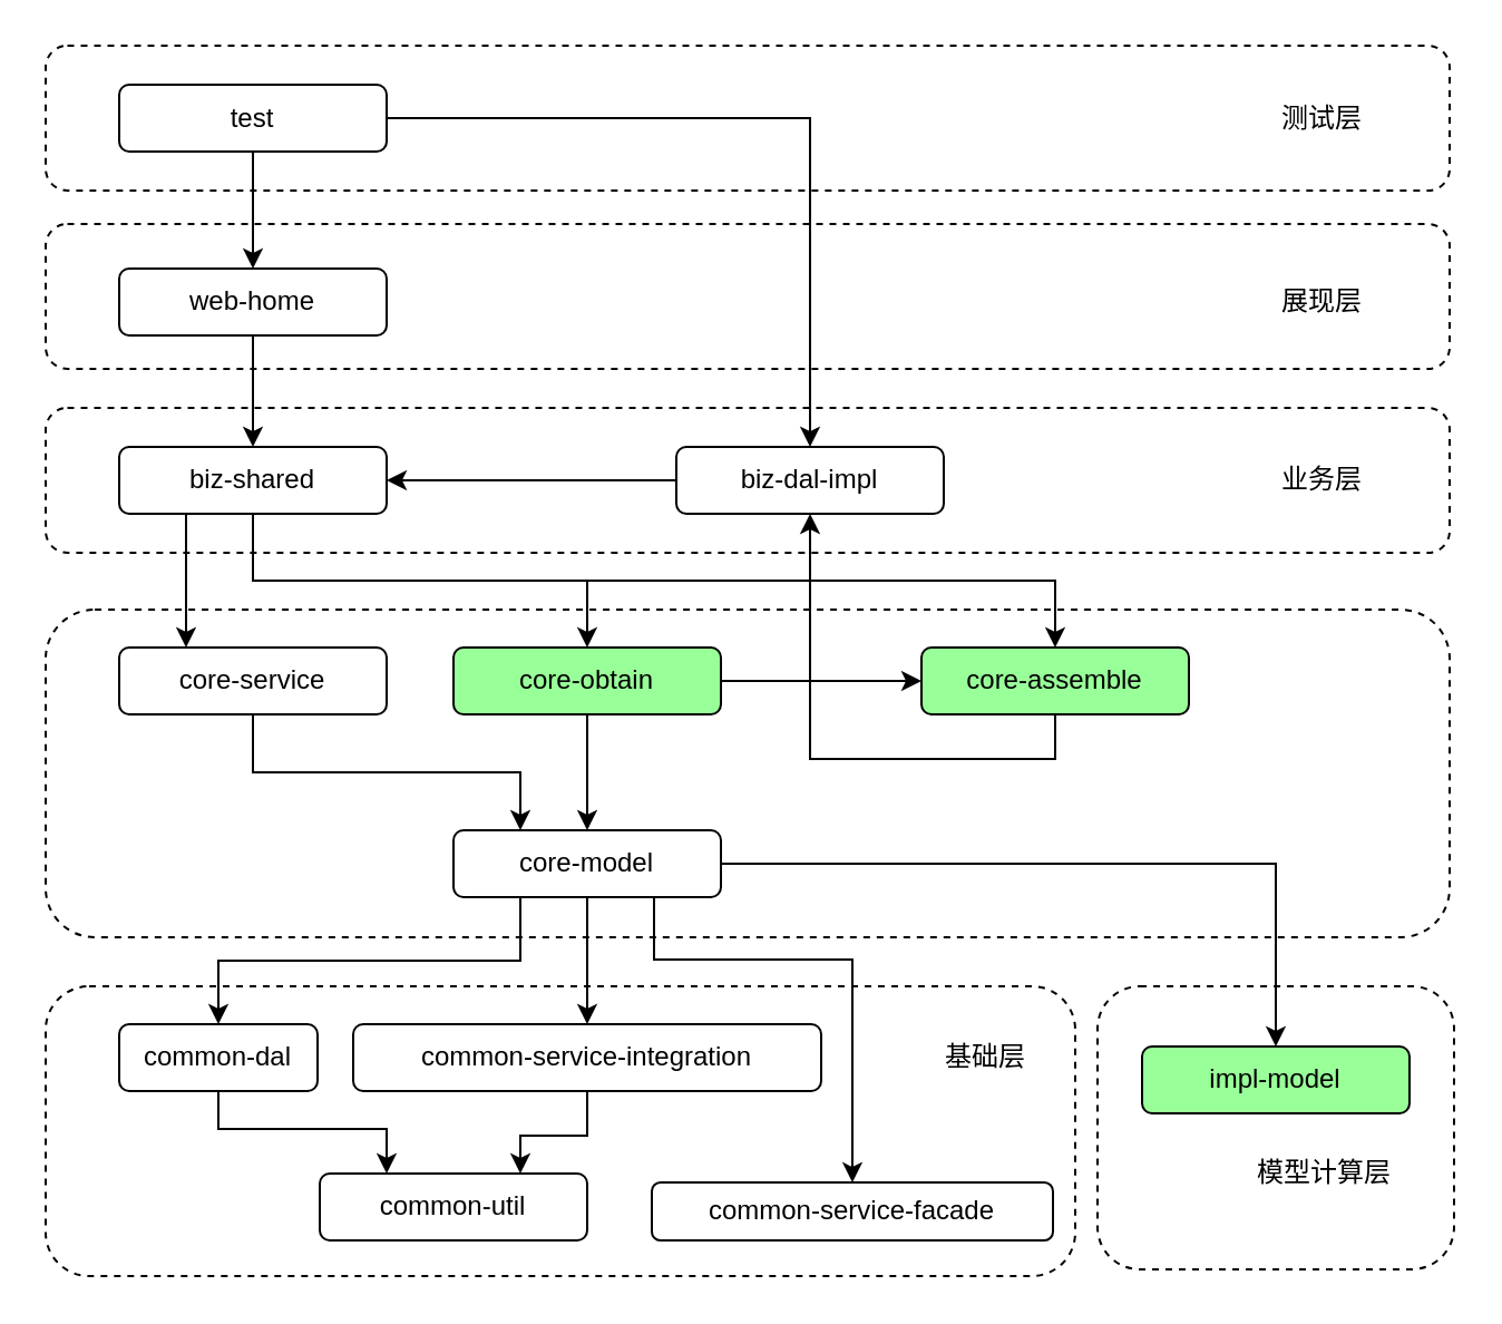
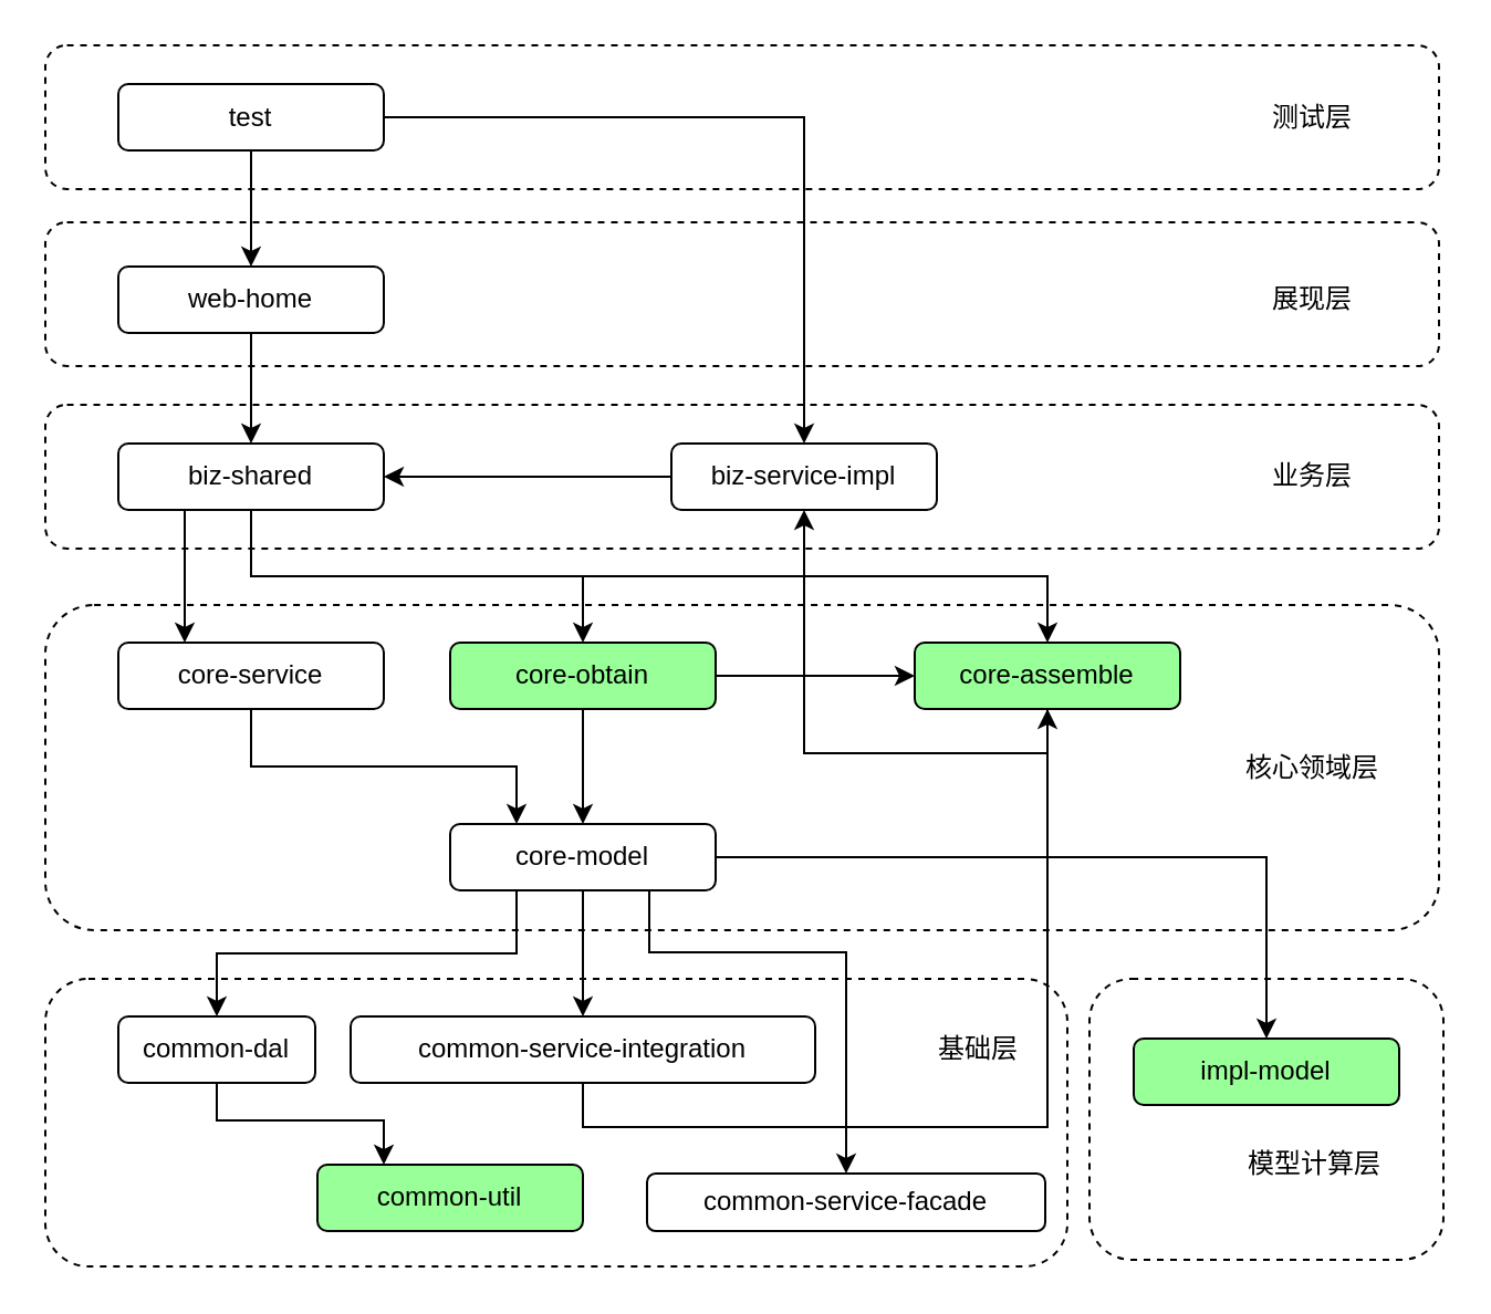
  <mxCell id="0" />
  <mxCell id="1" parent="0" />
  <mxCell id="2" value="" style="rounded=1;whiteSpace=wrap;html=1;dashed=1;" vertex="1" parent="1"><mxGeometry x="492" y="442" width="160" height="127" as="geometry" /></mxCell>
  <mxCell id="3" value="" style="rounded=1;whiteSpace=wrap;html=1;dashed=1;" parent="1" vertex="1"><mxGeometry x="20" y="182.5" width="630" height="65" as="geometry" /></mxCell>
  <mxCell id="4" value="" style="rounded=1;whiteSpace=wrap;html=1;dashed=1;" parent="1" vertex="1"><mxGeometry x="20" y="100" width="630" height="65" as="geometry" /></mxCell>
  <mxCell id="5" value="" style="rounded=1;whiteSpace=wrap;html=1;dashed=1;" parent="1" vertex="1"><mxGeometry x="20" y="273" width="630" height="147" as="geometry" /></mxCell>
  <mxCell id="6" value="" style="rounded=1;whiteSpace=wrap;html=1;dashed=1;" parent="1" vertex="1"><mxGeometry x="20" y="442" width="462" height="130" as="geometry" /></mxCell>
  <mxCell id="7" value="" style="rounded=1;whiteSpace=wrap;html=1;dashed=1;" parent="1" vertex="1"><mxGeometry x="20" y="20" width="630" height="65" as="geometry" /></mxCell>
  <mxCell id="8" style="edgeStyle=orthogonalEdgeStyle;rounded=0;orthogonalLoop=1;jettySize=auto;html=1;exitX=0.5;exitY=1;exitDx=0;exitDy=0;" parent="1" source="10" target="12" edge="1"><mxGeometry relative="1" as="geometry" /></mxCell>
  <mxCell id="9" style="edgeStyle=orthogonalEdgeStyle;rounded=0;orthogonalLoop=1;jettySize=auto;html=1;exitX=1;exitY=0.5;exitDx=0;exitDy=0;entryX=0.5;entryY=0;entryDx=0;entryDy=0;" parent="1" source="10" target="18" edge="1"><mxGeometry relative="1" as="geometry" /></mxCell>
  <mxCell id="10" value="test" style="rounded=1;whiteSpace=wrap;html=1;" parent="1" vertex="1"><mxGeometry x="53" y="37.5" width="120" height="30" as="geometry" /></mxCell>
  <mxCell id="11" style="edgeStyle=orthogonalEdgeStyle;rounded=0;orthogonalLoop=1;jettySize=auto;html=1;exitX=0.5;exitY=1;exitDx=0;exitDy=0;" parent="1" source="12" target="16" edge="1"><mxGeometry relative="1" as="geometry" /></mxCell>
  <mxCell id="12" value="web-home" style="rounded=1;whiteSpace=wrap;html=1;" parent="1" vertex="1"><mxGeometry x="53" y="120" width="120" height="30" as="geometry" /></mxCell>
  <mxCell id="13" style="edgeStyle=orthogonalEdgeStyle;rounded=0;orthogonalLoop=1;jettySize=auto;html=1;exitX=0.5;exitY=1;exitDx=0;exitDy=0;entryX=0.5;entryY=0;entryDx=0;entryDy=0;" parent="1" source="16" target="23" edge="1"><mxGeometry relative="1" as="geometry" /></mxCell>
  <mxCell id="14" style="edgeStyle=orthogonalEdgeStyle;rounded=0;orthogonalLoop=1;jettySize=auto;html=1;exitX=0.25;exitY=1;exitDx=0;exitDy=0;entryX=0.25;entryY=0;entryDx=0;entryDy=0;" parent="1" source="16" target="20" edge="1"><mxGeometry relative="1" as="geometry" /></mxCell>
  <mxCell id="15" style="edgeStyle=orthogonalEdgeStyle;rounded=0;orthogonalLoop=1;jettySize=auto;html=1;exitX=0.5;exitY=1;exitDx=0;exitDy=0;entryX=0.5;entryY=0;entryDx=0;entryDy=0;" parent="1" source="16" target="25" edge="1"><mxGeometry relative="1" as="geometry" /></mxCell>
  <mxCell id="16" value="biz-shared" style="rounded=1;whiteSpace=wrap;html=1;" parent="1" vertex="1"><mxGeometry x="53" y="200" width="120" height="30" as="geometry" /></mxCell>
  <mxCell id="17" style="edgeStyle=orthogonalEdgeStyle;rounded=0;orthogonalLoop=1;jettySize=auto;html=1;exitX=0;exitY=0.5;exitDx=0;exitDy=0;entryX=1;entryY=0.5;entryDx=0;entryDy=0;" parent="1" source="18" target="16" edge="1"><mxGeometry relative="1" as="geometry" /></mxCell>
- <mxCell id="18" value="biz-dal-impl" style="rounded=1;whiteSpace=wrap;html=1;" parent="1" vertex="1"><mxGeometry x="303" y="200" width="120" height="30" as="geometry" /></mxCell>
+ <mxCell id="18" value="biz-service-impl" style="rounded=1;whiteSpace=wrap;html=1;" parent="1" vertex="1"><mxGeometry x="303" y="200" width="120" height="30" as="geometry" /></mxCell>
  <mxCell id="19" style="edgeStyle=orthogonalEdgeStyle;rounded=0;orthogonalLoop=1;jettySize=auto;html=1;exitX=0.5;exitY=1;exitDx=0;exitDy=0;entryX=0.25;entryY=0;entryDx=0;entryDy=0;" parent="1" source="20" target="30" edge="1"><mxGeometry relative="1" as="geometry" /></mxCell>
  <mxCell id="20" value="core-service" style="rounded=1;whiteSpace=wrap;html=1;" parent="1" vertex="1"><mxGeometry x="53" y="290" width="120" height="30" as="geometry" /></mxCell>
  <mxCell id="21" style="edgeStyle=orthogonalEdgeStyle;rounded=0;orthogonalLoop=1;jettySize=auto;html=1;exitX=1;exitY=0.5;exitDx=0;exitDy=0;entryX=0;entryY=0.5;entryDx=0;entryDy=0;" parent="1" source="23" target="25" edge="1"><mxGeometry relative="1" as="geometry" /></mxCell>
  <mxCell id="22" style="edgeStyle=orthogonalEdgeStyle;rounded=0;orthogonalLoop=1;jettySize=auto;html=1;exitX=0.5;exitY=1;exitDx=0;exitDy=0;entryX=0.5;entryY=0;entryDx=0;entryDy=0;" parent="1" source="23" target="30" edge="1"><mxGeometry relative="1" as="geometry" /></mxCell>
  <mxCell id="23" value="core-obtain" style="rounded=1;whiteSpace=wrap;html=1;fillColor=#99FF99;" parent="1" vertex="1"><mxGeometry x="203" y="290" width="120" height="30" as="geometry" /></mxCell>
  <mxCell id="24" style="edgeStyle=orthogonalEdgeStyle;rounded=0;orthogonalLoop=1;jettySize=auto;html=1;exitX=0.5;exitY=1;exitDx=0;exitDy=0;" parent="1" source="25" target="18" edge="1"><mxGeometry relative="1" as="geometry" /></mxCell>
  <mxCell id="25" value="core-assemble" style="rounded=1;whiteSpace=wrap;html=1;fillColor=#99FF99;" parent="1" vertex="1"><mxGeometry x="413" y="290" width="120" height="30" as="geometry" /></mxCell>
  <mxCell id="26" style="edgeStyle=orthogonalEdgeStyle;rounded=0;orthogonalLoop=1;jettySize=auto;html=1;exitX=1;exitY=0.5;exitDx=0;exitDy=0;entryX=0.5;entryY=0;entryDx=0;entryDy=0;" parent="1" source="30" target="31" edge="1"><mxGeometry relative="1" as="geometry" /></mxCell>
  <mxCell id="27" style="edgeStyle=orthogonalEdgeStyle;rounded=0;orthogonalLoop=1;jettySize=auto;html=1;exitX=0.25;exitY=1;exitDx=0;exitDy=0;entryX=0.5;entryY=0;entryDx=0;entryDy=0;" parent="1" source="30" target="33" edge="1"><mxGeometry relative="1" as="geometry" /></mxCell>
  <mxCell id="28" style="edgeStyle=orthogonalEdgeStyle;rounded=0;orthogonalLoop=1;jettySize=auto;html=1;exitX=0.5;exitY=1;exitDx=0;exitDy=0;entryX=0.5;entryY=0;entryDx=0;entryDy=0;" parent="1" source="30" target="35" edge="1"><mxGeometry relative="1" as="geometry" /></mxCell>
  <mxCell id="29" style="edgeStyle=orthogonalEdgeStyle;rounded=0;orthogonalLoop=1;jettySize=auto;html=1;exitX=0.75;exitY=1;exitDx=0;exitDy=0;entryX=0.5;entryY=0;entryDx=0;entryDy=0;" parent="1" source="30" target="36" edge="1"><mxGeometry relative="1" as="geometry"><Array as="points"><mxPoint x="333" y="430" /><mxPoint x="438" y="430" /></Array></mxGeometry></mxCell>
  <mxCell id="30" value="core-model" style="rounded=1;whiteSpace=wrap;html=1;" parent="1" vertex="1"><mxGeometry x="203" y="372" width="120" height="30" as="geometry" /></mxCell>
  <mxCell id="31" value="impl-model" style="rounded=1;whiteSpace=wrap;html=1;fillColor=#99FF99;" parent="1" vertex="1"><mxGeometry x="512" y="469" width="120" height="30" as="geometry" /></mxCell>
  <mxCell id="32" style="edgeStyle=orthogonalEdgeStyle;rounded=0;orthogonalLoop=1;jettySize=auto;html=1;exitX=0.5;exitY=1;exitDx=0;exitDy=0;entryX=0.25;entryY=0;entryDx=0;entryDy=0;" parent="1" source="33" target="37" edge="1"><mxGeometry relative="1" as="geometry"><Array as="points"><mxPoint x="98" y="506" /><mxPoint x="173" y="506" /></Array></mxGeometry></mxCell>
  <mxCell id="33" value="common-dal" style="rounded=1;whiteSpace=wrap;html=1;" parent="1" vertex="1"><mxGeometry x="53" y="459" width="89" height="30" as="geometry" /></mxCell>
- <mxCell id="34" style="edgeStyle=orthogonalEdgeStyle;rounded=0;orthogonalLoop=1;jettySize=auto;html=1;exitX=0.5;exitY=1;exitDx=0;exitDy=0;entryX=0.75;entryY=0;entryDx=0;entryDy=0;" parent="1" source="35" target="37" edge="1"><mxGeometry relative="1" as="geometry"><mxPoint x="83" y="569" as="targetPoint" /></mxGeometry></mxCell>
+ <mxCell id="34" style="edgeStyle=orthogonalEdgeStyle;rounded=0;orthogonalLoop=1;jettySize=auto;html=1;exitX=0.5;exitY=1;exitDx=0;exitDy=0;" parent="1" source="35" target="25" edge="1"><mxGeometry relative="1" as="geometry"><mxPoint x="83" y="569" as="targetPoint" /></mxGeometry></mxCell>
  <mxCell id="35" value="common-service-integration" style="rounded=1;whiteSpace=wrap;html=1;" parent="1" vertex="1"><mxGeometry x="158" y="459" width="210" height="30" as="geometry" /></mxCell>
  <mxCell id="36" value="common-service-facade" style="rounded=1;whiteSpace=wrap;html=1;" parent="1" vertex="1"><mxGeometry x="292" y="530" width="180" height="26" as="geometry" /></mxCell>
- <mxCell id="37" value="common-util" style="rounded=1;whiteSpace=wrap;html=1;" parent="1" vertex="1"><mxGeometry x="143" y="526" width="120" height="30" as="geometry" /></mxCell>
+ <mxCell id="37" value="common-util" style="rounded=1;whiteSpace=wrap;html=1;fillColor=#99ff99;" parent="1" vertex="1"><mxGeometry x="143" y="526" width="120" height="30" as="geometry" /></mxCell>
  <mxCell id="38" value="测试层" style="text;html=1;strokeColor=none;fillColor=none;align=center;verticalAlign=middle;whiteSpace=wrap;rounded=0;dashed=1;" parent="1" vertex="1"><mxGeometry x="553" y="42.5" width="80" height="20" as="geometry" /></mxCell>
  <mxCell id="39" value="展现层" style="text;html=1;strokeColor=none;fillColor=none;align=center;verticalAlign=middle;whiteSpace=wrap;rounded=0;dashed=1;" parent="1" vertex="1"><mxGeometry x="553" y="125" width="80" height="20" as="geometry" /></mxCell>
  <mxCell id="40" value="业务层" style="text;html=1;strokeColor=none;fillColor=none;align=center;verticalAlign=middle;whiteSpace=wrap;rounded=0;dashed=1;" parent="1" vertex="1"><mxGeometry x="553" y="205" width="80" height="20" as="geometry" /></mxCell>
+ <mxCell id="41" value="核心领域层" style="text;html=1;strokeColor=none;fillColor=none;align=center;verticalAlign=middle;whiteSpace=wrap;rounded=0;dashed=1;" parent="1" vertex="1"><mxGeometry x="553" y="336.5" width="80" height="20" as="geometry" /></mxCell>
  <mxCell id="42" value="基础层" style="text;html=1;resizable=0;points=[];autosize=1;align=left;verticalAlign=top;spacingTop=-4;" parent="1" vertex="1"><mxGeometry x="422" y="464" width="50" height="20" as="geometry" /></mxCell>
  <mxCell id="43" value="模型计算层" style="text;html=1;resizable=0;points=[];autosize=1;align=left;verticalAlign=top;spacingTop=-4;" vertex="1" parent="1"><mxGeometry x="562" y="516" width="80" height="20" as="geometry" /></mxCell>
